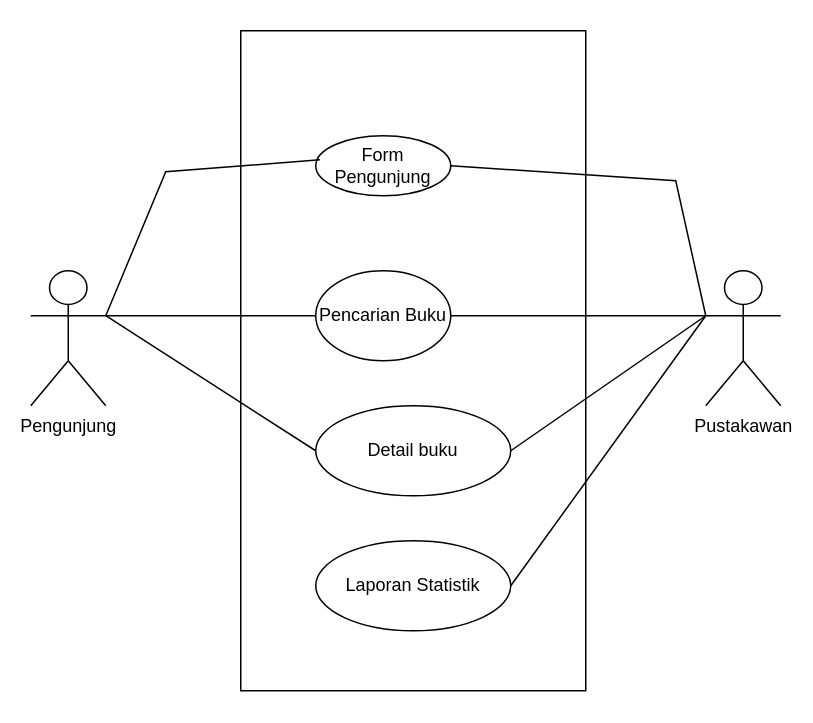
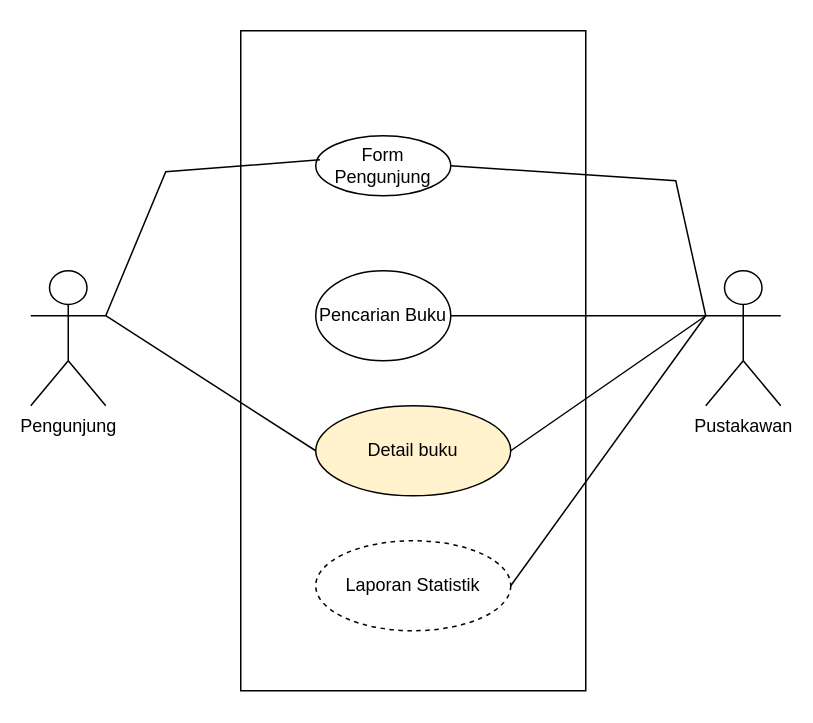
  <mxCell id="0" />
  <mxCell id="1" parent="0" />
  <mxCell id="2" value="Pengunjung" style="shape=umlActor;verticalLabelPosition=bottom;verticalAlign=top;html=1;outlineConnect=0;" vertex="1" parent="1"><mxGeometry x="20" y="180" width="50" height="90" as="geometry" /></mxCell>
  <mxCell id="3" value="Pustakawan" style="shape=umlActor;verticalLabelPosition=bottom;verticalAlign=top;html=1;outlineConnect=0;" vertex="1" parent="1"><mxGeometry x="470" y="180" width="50" height="90" as="geometry" /></mxCell>
  <mxCell id="4" value="" style="rounded=0;whiteSpace=wrap;html=1;" vertex="1" parent="1"><mxGeometry x="160" y="20" width="230" height="440" as="geometry" /></mxCell>
  <mxCell id="5" value="Form Pengunjung" style="ellipse;whiteSpace=wrap;html=1;" vertex="1" parent="1"><mxGeometry x="210" y="90" width="90" height="40" as="geometry" /></mxCell>
  <mxCell id="6" value="Pencarian Buku" style="ellipse;whiteSpace=wrap;html=1;" vertex="1" parent="1"><mxGeometry x="210" y="180" width="90" height="60" as="geometry" /></mxCell>
- <mxCell id="7" value="Detail buku" style="ellipse;whiteSpace=wrap;html=1;" vertex="1" parent="1"><mxGeometry x="210" y="270" width="130" height="60" as="geometry" /></mxCell>
- <mxCell id="8" value="Laporan Statistik" style="ellipse;whiteSpace=wrap;html=1;" vertex="1" parent="1"><mxGeometry x="210" y="360" width="130" height="60" as="geometry" /></mxCell>
+ <mxCell id="7" value="Detail buku" style="ellipse;whiteSpace=wrap;html=1;fillColor=#fff2cc;" vertex="1" parent="1"><mxGeometry x="210" y="270" width="130" height="60" as="geometry" /></mxCell>
+ <mxCell id="8" value="Laporan Statistik" style="ellipse;whiteSpace=wrap;html=1;dashed=1;" vertex="1" parent="1"><mxGeometry x="210" y="360" width="130" height="60" as="geometry" /></mxCell>
  <mxCell id="9" value="" style="endArrow=none;html=1;rounded=0;entryX=0.031;entryY=0.4;entryDx=0;entryDy=0;entryPerimeter=0;" edge="1" parent="1" target="5"><mxGeometry width="50" height="50" relative="1" as="geometry"><mxPoint x="70" y="210" as="sourcePoint" /><mxPoint x="120" y="160" as="targetPoint" /><Array as="points"><mxPoint x="110" y="114" /></Array></mxGeometry></mxCell>
- <mxCell id="10" value="" style="endArrow=none;html=1;rounded=0;exitX=1;exitY=0.333;exitDx=0;exitDy=0;exitPerimeter=0;entryX=0;entryY=0.5;entryDx=0;entryDy=0;" edge="1" parent="1" source="2" target="6"><mxGeometry width="50" height="50" relative="1" as="geometry"><mxPoint x="160" y="280" as="sourcePoint" /><mxPoint x="210" y="230" as="targetPoint" /></mxGeometry></mxCell>
  <mxCell id="11" value="" style="endArrow=none;html=1;rounded=0;exitX=1;exitY=0.333;exitDx=0;exitDy=0;exitPerimeter=0;" edge="1" parent="1" source="2"><mxGeometry width="50" height="50" relative="1" as="geometry"><mxPoint x="160" y="350" as="sourcePoint" /><mxPoint x="210" y="300" as="targetPoint" /></mxGeometry></mxCell>
  <mxCell id="12" value="" style="endArrow=none;html=1;rounded=0;exitX=1;exitY=0.5;exitDx=0;exitDy=0;" edge="1" parent="1" source="5"><mxGeometry width="50" height="50" relative="1" as="geometry"><mxPoint x="420" y="260" as="sourcePoint" /><mxPoint x="470" y="210" as="targetPoint" /><Array as="points"><mxPoint x="450" y="120" /></Array></mxGeometry></mxCell>
  <mxCell id="13" value="" style="endArrow=none;html=1;rounded=0;" edge="1" parent="1" source="6"><mxGeometry width="50" height="50" relative="1" as="geometry"><mxPoint x="420" y="260" as="sourcePoint" /><mxPoint x="470" y="210" as="targetPoint" /></mxGeometry></mxCell>
  <mxCell id="14" value="" style="endArrow=none;html=1;rounded=0;exitX=1;exitY=0.5;exitDx=0;exitDy=0;" edge="1" parent="1" source="7"><mxGeometry width="50" height="50" relative="1" as="geometry"><mxPoint x="348" y="233" as="sourcePoint" /><mxPoint x="470" y="210" as="targetPoint" /></mxGeometry></mxCell>
  <mxCell id="15" value="" style="endArrow=none;html=1;rounded=0;exitX=1;exitY=0.5;exitDx=0;exitDy=0;" edge="1" parent="1" source="8"><mxGeometry width="50" height="50" relative="1" as="geometry"><mxPoint x="350" y="310" as="sourcePoint" /><mxPoint x="470" y="210" as="targetPoint" /></mxGeometry></mxCell>
